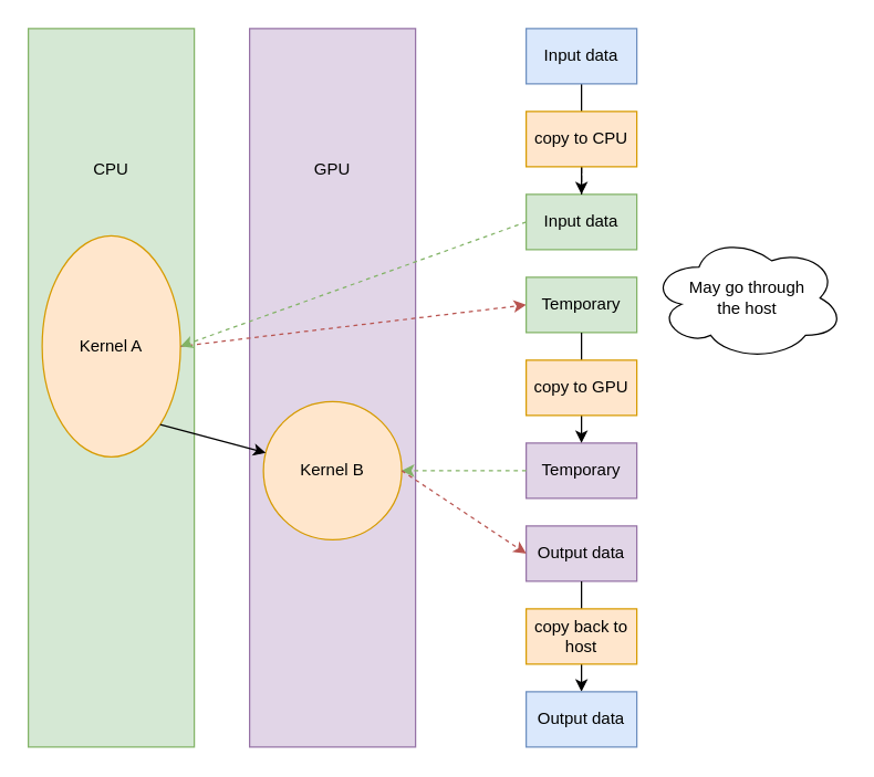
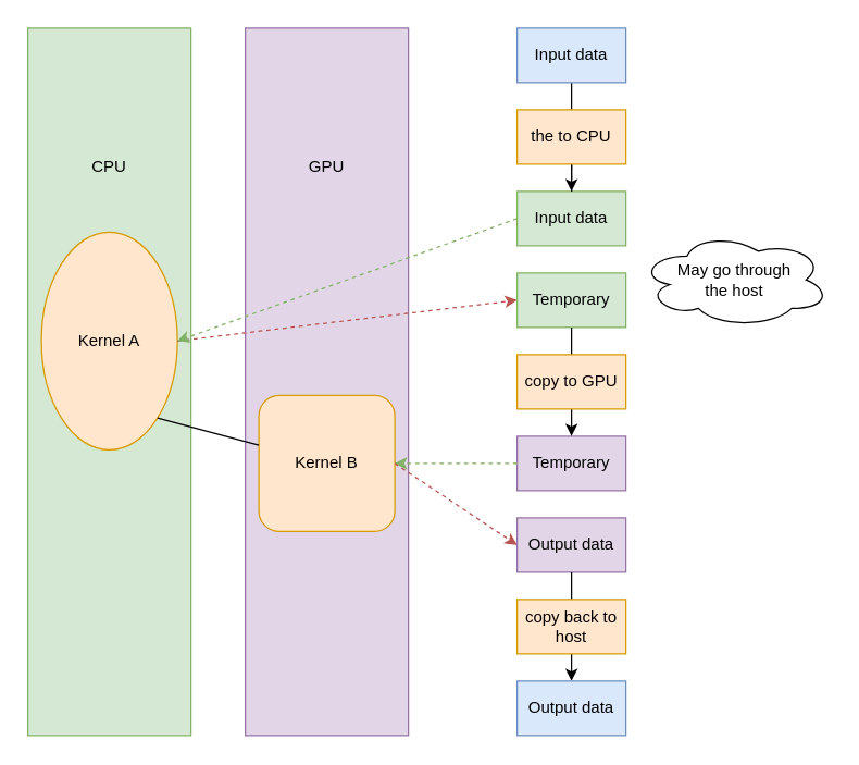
  <mxCell id="0" />
  <mxCell id="1" parent="0" />
  <mxCell id="2" value="GPU&lt;br&gt;&lt;br&gt;&lt;br&gt;&lt;br&gt;&lt;br&gt;&lt;br&gt;&lt;br&gt;&lt;br&gt;&lt;br&gt;&lt;br&gt;&lt;br&gt;&lt;br&gt;&lt;br&gt;&lt;br&gt;&lt;br&gt;&lt;br&gt;&lt;br&gt;&lt;br&gt;&lt;br&gt;&lt;br&gt;&lt;br&gt;&lt;br&gt;&lt;br&gt;" style="rounded=0;whiteSpace=wrap;html=1;fillColor=#e1d5e7;strokeColor=#9673a6;" vertex="1" parent="1"><mxGeometry x="180" y="20" width="120" height="520" as="geometry" /></mxCell>
  <mxCell id="3" value="CPU&lt;br&gt;&lt;br&gt;&lt;br&gt;&lt;br&gt;&lt;br&gt;&lt;br&gt;&lt;br&gt;&lt;br&gt;&lt;br&gt;&lt;br&gt;&lt;br&gt;&lt;br&gt;&lt;br&gt;&lt;br&gt;&lt;br&gt;&lt;br&gt;&lt;br&gt;&lt;br&gt;&lt;br&gt;&lt;br&gt;&lt;br&gt;&lt;br&gt;&lt;br&gt;" style="rounded=0;whiteSpace=wrap;html=1;fillColor=#d5e8d4;strokeColor=#82b366;" parent="1" vertex="1"><mxGeometry x="20" y="20" width="120" height="520" as="geometry" /></mxCell>
  <mxCell id="4" value="Kernel A" style="ellipse;whiteSpace=wrap;html=1;fillColor=#ffe6cc;strokeColor=#d79b00;" parent="1" vertex="1"><mxGeometry x="30" y="170" width="100" height="160" as="geometry" /></mxCell>
- <mxCell id="5" value="Kernel B" style="ellipse;whiteSpace=wrap;html=1;fillColor=#ffe6cc;strokeColor=#d79b00;" parent="1" vertex="1"><mxGeometry x="190" y="290" width="100" height="100" as="geometry" /></mxCell>
+ <mxCell id="5" value="Kernel B" style="whiteSpace=wrap;html=1;fillColor=#ffe6cc;strokeColor=#d79b00;rounded=1;" parent="1" vertex="1"><mxGeometry x="190" y="290" width="100" height="100" as="geometry" /></mxCell>
  <mxCell id="6" value="Input data" style="rounded=0;whiteSpace=wrap;html=1;fillColor=#d5e8d4;strokeColor=#82b366;" parent="1" vertex="1"><mxGeometry x="380" y="140" width="80" height="40" as="geometry" /></mxCell>
- <mxCell id="7" value="" style="endArrow=classic;html=1;exitX=1;exitY=1;exitDx=0;exitDy=0;" parent="1" source="4" target="5" edge="1"><mxGeometry width="50" height="50" relative="1" as="geometry"><mxPoint x="370" y="410" as="sourcePoint" /><mxPoint x="420" y="360" as="targetPoint" /></mxGeometry></mxCell>
+ <mxCell id="7" value="" style="endArrow=none;html=1;exitX=1;exitY=1;exitDx=0;exitDy=0;" parent="1" source="4" target="5" edge="1"><mxGeometry width="50" height="50" relative="1" as="geometry"><mxPoint x="370" y="410" as="sourcePoint" /><mxPoint x="420" y="360" as="targetPoint" /></mxGeometry></mxCell>
  <mxCell id="8" value="" style="endArrow=classic;html=1;fillColor=#f8cecc;strokeColor=#b85450;dashed=1;entryX=0;entryY=0.5;entryDx=0;entryDy=0;exitX=1;exitY=0.5;exitDx=0;exitDy=0;" parent="1" source="4" target="21" edge="1"><mxGeometry width="50" height="50" relative="1" as="geometry"><mxPoint x="150" y="170" as="sourcePoint" /><mxPoint x="200" y="230" as="targetPoint" /></mxGeometry></mxCell>
  <mxCell id="9" value="" style="endArrow=classic;html=1;exitX=0;exitY=0.5;exitDx=0;exitDy=0;entryX=1;entryY=0.5;entryDx=0;entryDy=0;fillColor=#d5e8d4;strokeColor=#82b366;dashed=1;" parent="1" source="6" target="4" edge="1"><mxGeometry width="50" height="50" relative="1" as="geometry"><mxPoint x="140" y="270" as="sourcePoint" /><mxPoint x="307.04" y="351.04" as="targetPoint" /></mxGeometry></mxCell>
  <mxCell id="10" value="" style="endArrow=classic;html=1;entryX=0.5;entryY=0;entryDx=0;entryDy=0;endFill=1;startArrow=none;startFill=0;exitX=0.5;exitY=1;exitDx=0;exitDy=0;" parent="1" source="13" target="6" edge="1"><mxGeometry width="50" height="50" relative="1" as="geometry"><mxPoint x="560" y="80" as="sourcePoint" /><mxPoint x="419.5" y="150" as="targetPoint" /></mxGeometry></mxCell>
  <mxCell id="11" value="" style="edgeStyle=orthogonalEdgeStyle;rounded=0;orthogonalLoop=1;jettySize=auto;html=1;dashed=1;endArrow=none;endFill=0;" parent="1" source="12" target="6" edge="1"><mxGeometry relative="1" as="geometry" /></mxCell>
- <mxCell id="12" value="copy to CPU" style="text;html=1;strokeColor=#d79b00;fillColor=#ffe6cc;align=center;verticalAlign=middle;whiteSpace=wrap;rounded=0;" parent="1" vertex="1"><mxGeometry x="380" y="80" width="80" height="40" as="geometry" /></mxCell>
+ <mxCell id="12" value="the to CPU" style="text;html=1;strokeColor=#d79b00;fillColor=#ffe6cc;align=center;verticalAlign=middle;whiteSpace=wrap;rounded=0;" parent="1" vertex="1"><mxGeometry x="380" y="80" width="80" height="40" as="geometry" /></mxCell>
  <mxCell id="13" value="Input data" style="rounded=0;whiteSpace=wrap;html=1;fillColor=#dae8fc;strokeColor=#6c8ebf;" parent="1" vertex="1"><mxGeometry x="380" y="20" width="80" height="40" as="geometry" /></mxCell>
  <mxCell id="14" value="Temporary" style="rounded=0;whiteSpace=wrap;html=1;fillColor=#e1d5e7;strokeColor=#9673a6;" parent="1" vertex="1"><mxGeometry x="380" y="320" width="80" height="40" as="geometry" /></mxCell>
  <mxCell id="15" value="Output data" style="rounded=0;whiteSpace=wrap;html=1;fillColor=#e1d5e7;strokeColor=#9673a6;" parent="1" vertex="1"><mxGeometry x="380" y="380" width="80" height="40" as="geometry" /></mxCell>
  <mxCell id="16" value="" style="endArrow=classic;html=1;exitX=0.5;exitY=1;exitDx=0;exitDy=0;entryX=0.5;entryY=0;entryDx=0;entryDy=0;" parent="1" source="15" target="18" edge="1"><mxGeometry width="50" height="50" relative="1" as="geometry"><mxPoint x="500" y="360" as="sourcePoint" /><mxPoint x="420" y="540" as="targetPoint" /></mxGeometry></mxCell>
  <mxCell id="17" value="copy back to host" style="text;html=1;strokeColor=#d79b00;fillColor=#ffe6cc;align=center;verticalAlign=middle;whiteSpace=wrap;rounded=0;" parent="1" vertex="1"><mxGeometry x="380" y="440" width="80" height="40" as="geometry" /></mxCell>
  <mxCell id="18" value="Output data" style="rounded=0;whiteSpace=wrap;html=1;fillColor=#dae8fc;strokeColor=#6c8ebf;" parent="1" vertex="1"><mxGeometry x="380" y="500" width="80" height="40" as="geometry" /></mxCell>
  <mxCell id="19" value="" style="endArrow=classic;html=1;exitX=0;exitY=0.5;exitDx=0;exitDy=0;entryX=1;entryY=0.5;entryDx=0;entryDy=0;fillColor=#d5e8d4;strokeColor=#82b366;dashed=1;" parent="1" source="14" target="5" edge="1"><mxGeometry width="50" height="50" relative="1" as="geometry"><mxPoint x="230" y="170" as="sourcePoint" /><mxPoint x="140" y="160" as="targetPoint" /></mxGeometry></mxCell>
  <mxCell id="20" value="" style="endArrow=classic;html=1;fillColor=#f8cecc;strokeColor=#b85450;dashed=1;entryX=0;entryY=0.5;entryDx=0;entryDy=0;exitX=1;exitY=0.5;exitDx=0;exitDy=0;" parent="1" source="5" target="15" edge="1"><mxGeometry width="50" height="50" relative="1" as="geometry"><mxPoint x="140" y="160" as="sourcePoint" /><mxPoint x="230" y="230" as="targetPoint" /></mxGeometry></mxCell>
  <mxCell id="21" value="Temporary" style="rounded=0;whiteSpace=wrap;html=1;fillColor=#d5e8d4;strokeColor=#82b366;" vertex="1" parent="1"><mxGeometry x="380" y="200" width="80" height="40" as="geometry" /></mxCell>
  <mxCell id="22" value="" style="endArrow=classic;html=1;endFill=1;startArrow=none;startFill=0;exitX=0.5;exitY=1;exitDx=0;exitDy=0;entryX=0.5;entryY=0;entryDx=0;entryDy=0;" edge="1" parent="1" source="21" target="14"><mxGeometry width="50" height="50" relative="1" as="geometry"><mxPoint x="500" y="200" as="sourcePoint" /><mxPoint x="500" y="250" as="targetPoint" /></mxGeometry></mxCell>
  <mxCell id="23" value="copy to GPU" style="text;html=1;strokeColor=#d79b00;fillColor=#ffe6cc;align=center;verticalAlign=middle;whiteSpace=wrap;rounded=0;" vertex="1" parent="1"><mxGeometry x="380" y="260" width="80" height="40" as="geometry" /></mxCell>
- <mxCell id="24" value="May go through&lt;br&gt;the host" style="ellipse;shape=cloud;whiteSpace=wrap;html=1;" vertex="1" parent="1"><mxGeometry x="470" y="170" width="140" height="90" as="geometry" /></mxCell>
+ <mxCell id="24" value="May go through&lt;br&gt;the host" style="ellipse;shape=cloud;whiteSpace=wrap;html=1;" vertex="1" parent="1"><mxGeometry x="470" y="170" width="140" height="70" as="geometry" /></mxCell>
